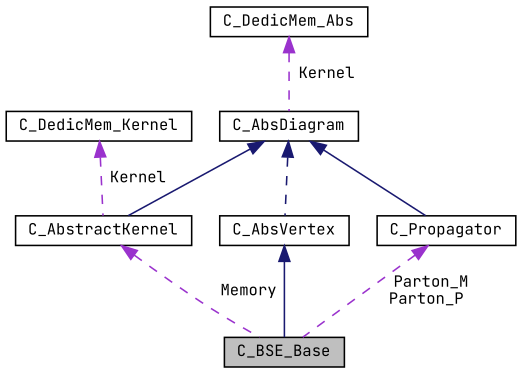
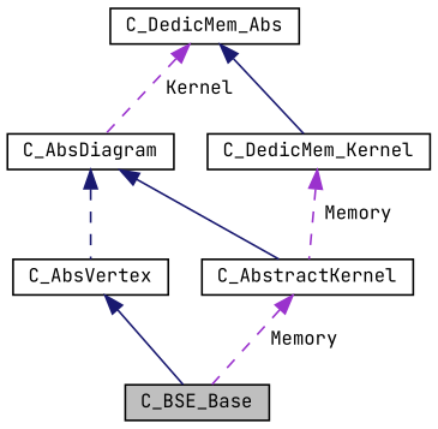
  digraph {
    fontname="JetBrains Mono"
    node [color=black fillcolor=white fontname="JetBrains Mono" fontsize=10 shape=record style=filled]
    edge [color=midnightblue dir=back fontname="JetBrains Mono" fontsize=10 labelfontname=Helvetica labelfontsize=10 style=dashed]
    n1 [fillcolor=grey75 fontcolor=black height=0.2 label=C_BSE_Base width=0.4]
    n2 [height=0.2 label=C_AbsVertex width=0.4]
    n3 [height=0.2 label=C_AbsDiagram width=0.4]
-   n4 [height=0.2 label=C_Propagator width=0.4]
    n5 [height=0.2 label=C_AbstractKernel width=0.4]
    n6 [height=0.2 label=C_DedicMem_Abs width=0.4]
    n7 [height=0.2 label=C_DedicMem_Kernel width=0.4]
    n2 -> n1 [style=solid]
    n3 -> n2
-   n3 -> n4 [style=solid]
    n3 -> n5 [style=solid]
-   n4 -> n1 [color=darkorchid3 label=" Parton_M\nParton_P"]
    n5 -> n1 [color=darkorchid3 label=" Memory"]
    n6 -> n3 [color=darkorchid3 label=" Kernel"]
-   n7 -> n5 [color=darkorchid3 label=" Kernel"]
+   n6 -> n7 [style=solid]
+   n7 -> n5 [color=darkorchid3 label=" Memory"]
  }
